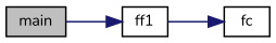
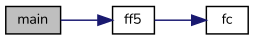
  digraph {
    fontname=Nunito
    rankdir=LR
    node [color=black fillcolor=white fontname=Nunito fontsize=10 shape=record style=filled]
    edge [color=midnightblue fontname=Nunito fontsize=10 labelfontname=Helvetica labelfontsize=10 style=solid]
    n1 [fillcolor=grey75 fontcolor=black height=0.2 label=main width=0.4]
-   n2 [height=0.2 label=ff1 width=0.4]
+   n2 [height=0.2 label=ff5 width=0.4]
    n3 [height=0.2 label=fc width=0.4]
    n1 -> n2
    n2 -> n3
  }
